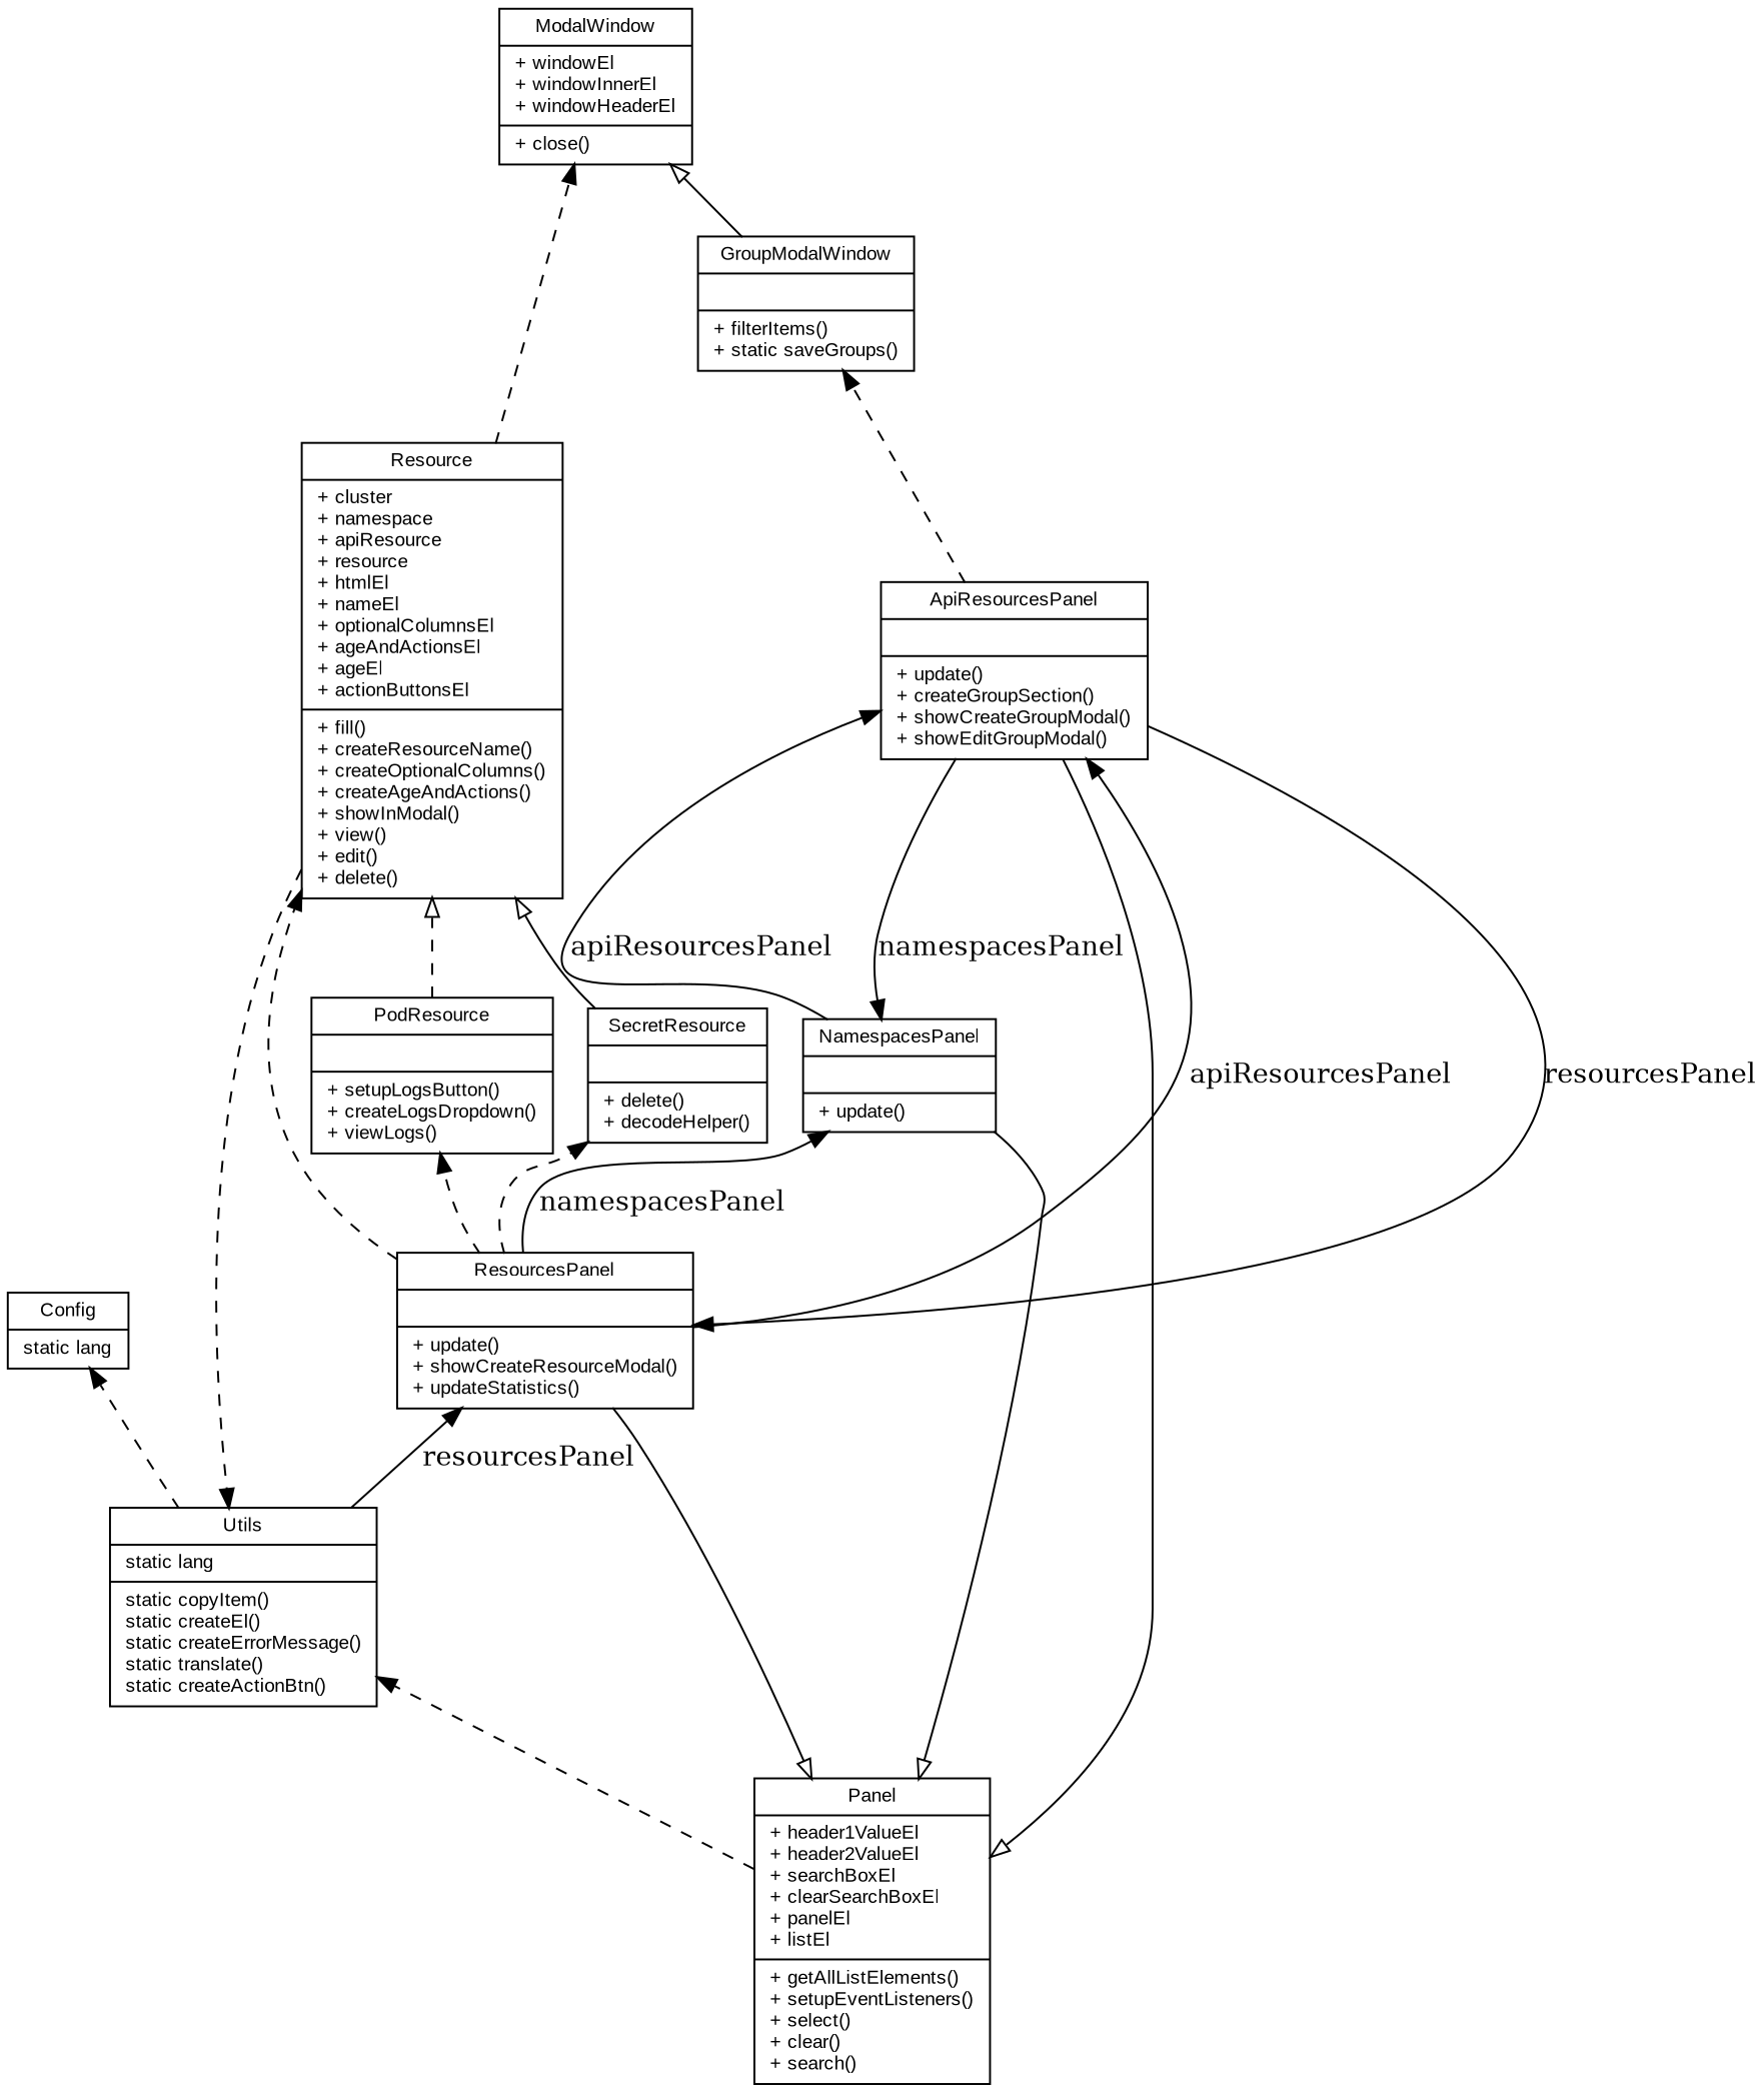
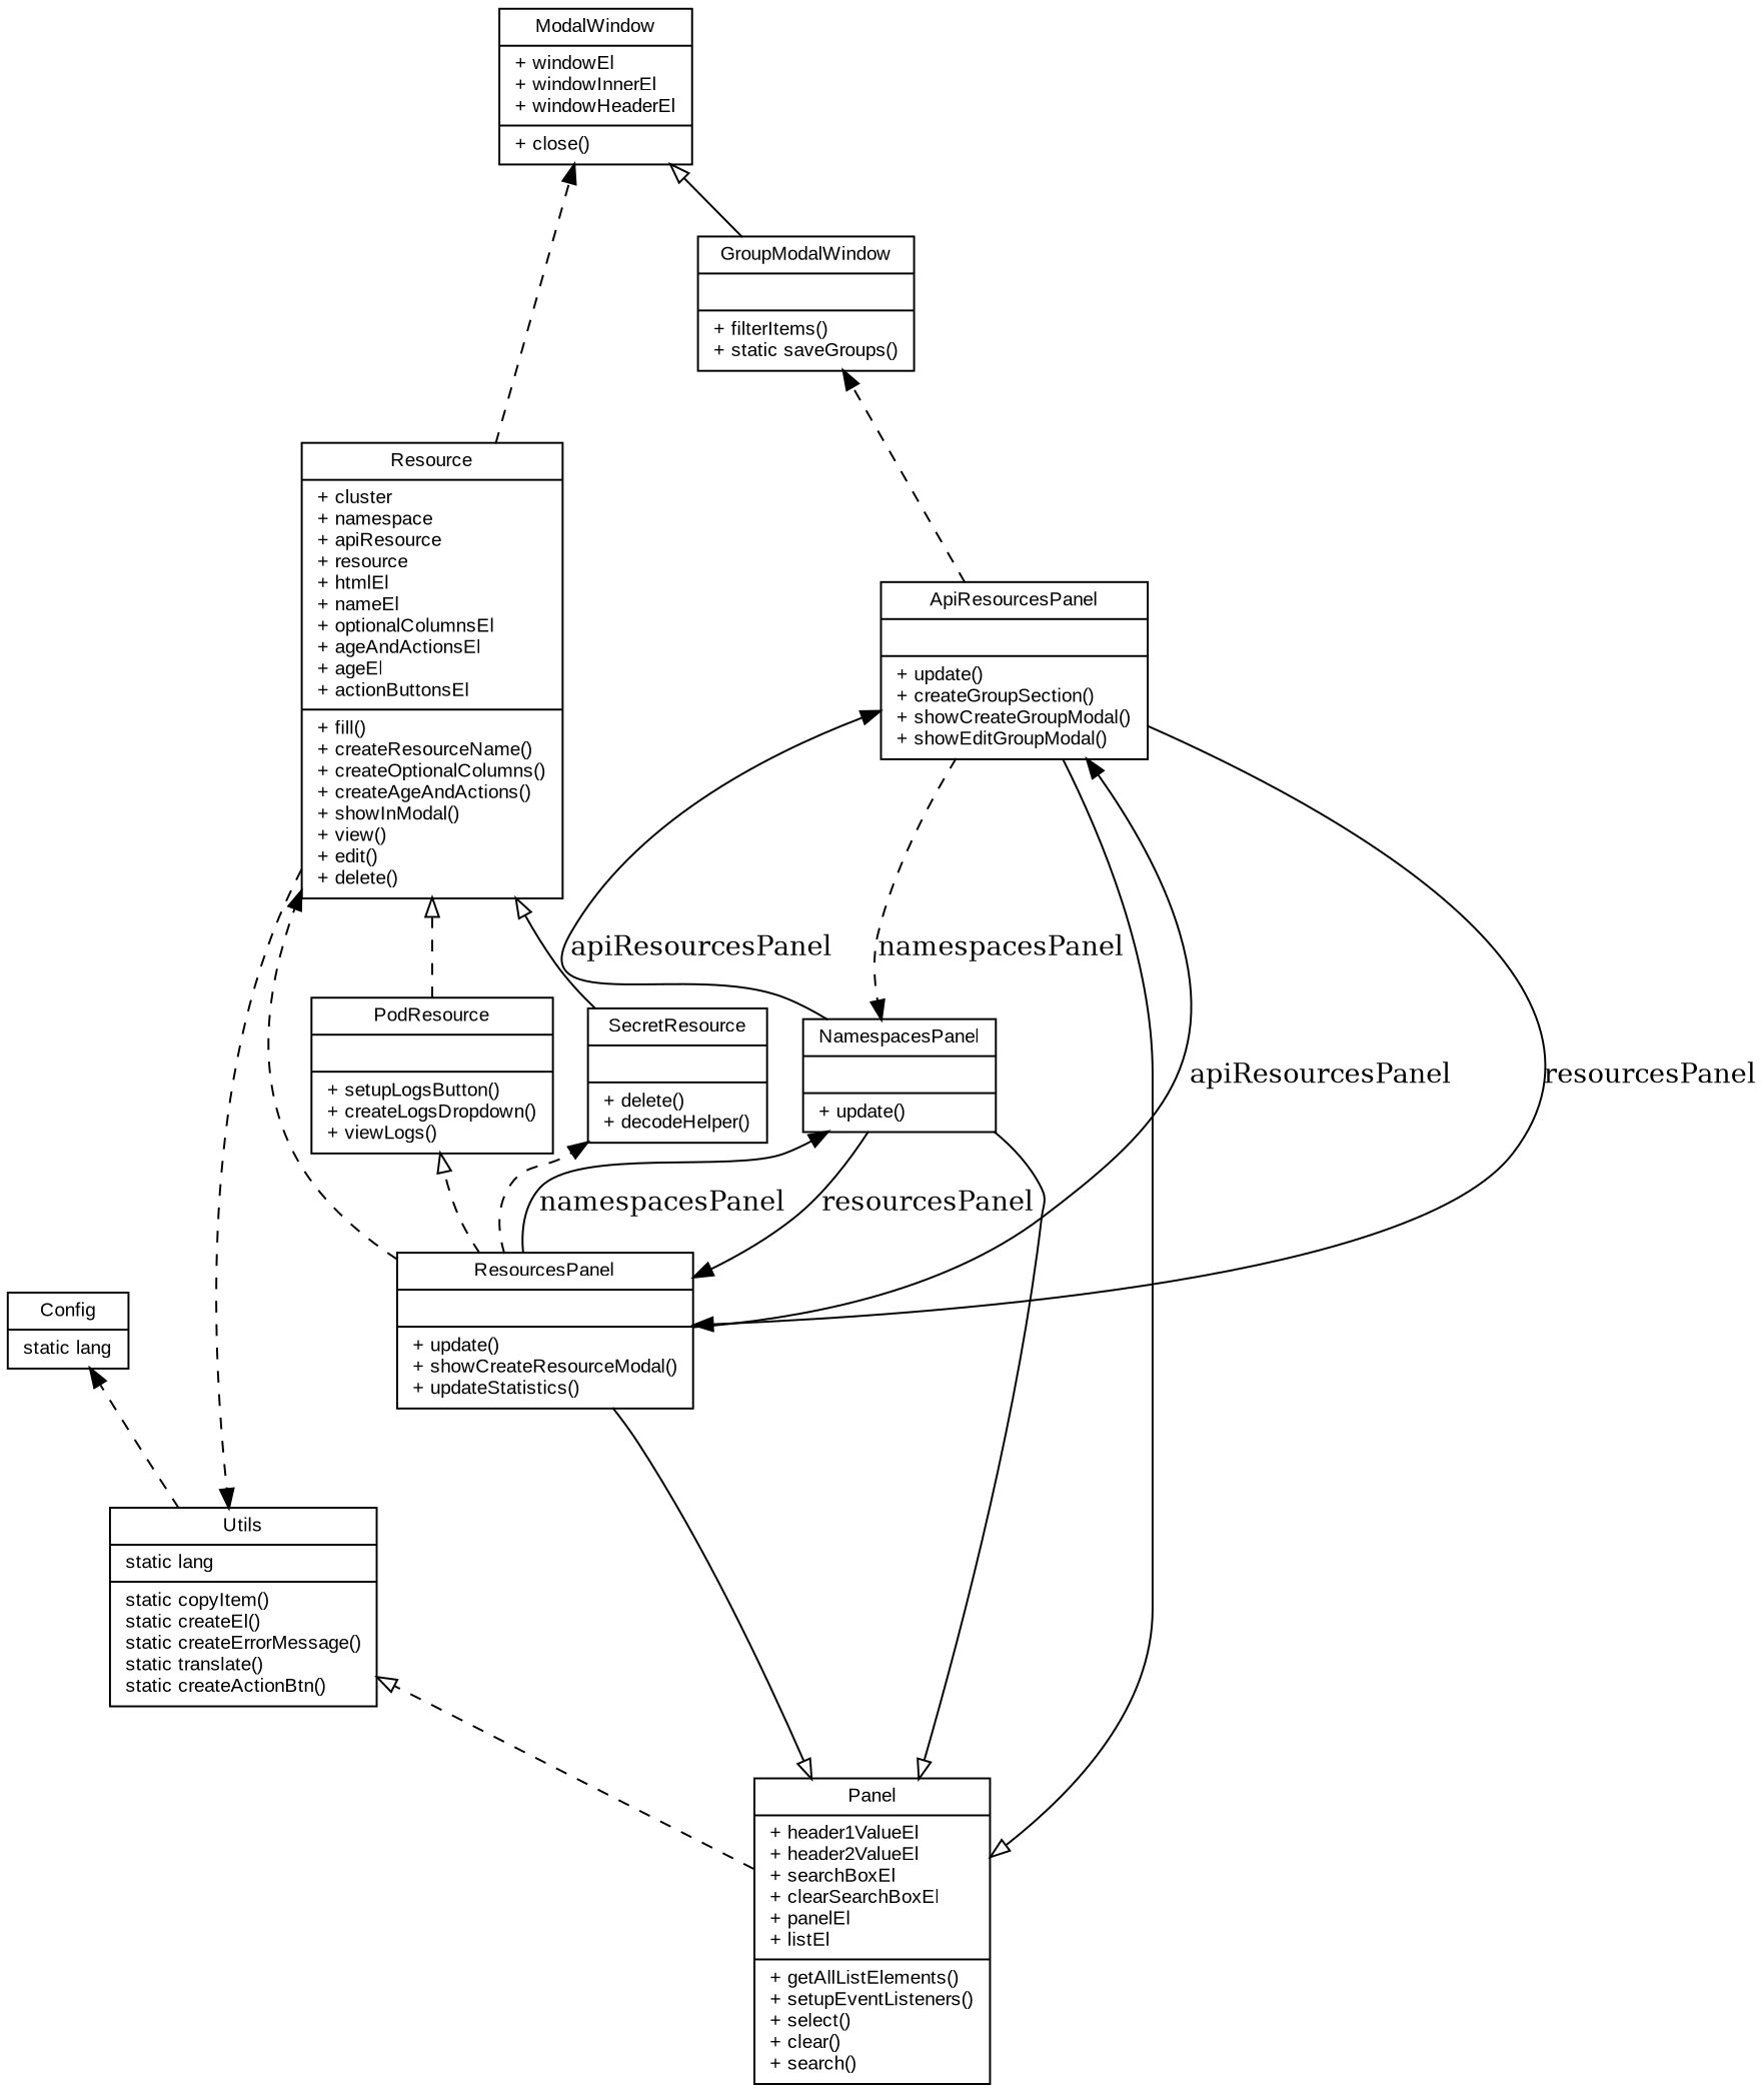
  digraph {
    rankdir=BT
    node [fontname=Arial fontsize=10 shape=record]
    n1 [label="{Panel|+ header1ValueEl\l+ header2ValueEl\l+ searchBoxEl\l+ clearSearchBoxEl\l+ panelEl\l+ listEl\l|+ getAllListElements()\l+ setupEventListeners()\l+ select()\l+ clear()\l+ search()\l}"]
    n2 [label="{Utils|static lang\l|static copyItem()\lstatic createEl()\lstatic createErrorMessage()\lstatic translate()\lstatic createActionBtn()\l}"]
    n3 [label="{Config|static lang\l}"]
    n4 [label="{ModalWindow|+ windowEl\l+ windowInnerEl\l+ windowHeaderEl\l|+ close()\l}"]
    n5 [label="{Resource|+ cluster\l+ namespace\l+ apiResource\l+ resource\l+ htmlEl\l+ nameEl\l+ optionalColumnsEl\l+ ageAndActionsEl\l+ ageEl\l+ actionButtonsEl\l|+ fill()\l+ createResourceName()\l+ createOptionalColumns()\l+ createAgeAndActions()\l+ showInModal()\l+ view()\l+ edit()\l+ delete()\l}"]
    n6 [label="{NamespacesPanel||+ update()\l}"]
    n7 [label="{ApiResourcesPanel||+ update()\l+ createGroupSection()\l+ showCreateGroupModal()\l+ showEditGroupModal()\l}"]
    n8 [label="{ResourcesPanel||+ update()\l+ showCreateResourceModal()\l+ updateStatistics()\l}"]
    n9 [label="{GroupModalWindow||+ filterItems()\l+ static saveGroups()\l}"]
    n10 [label="{PodResource||+ setupLogsButton()\l+ createLogsDropdown()\l+ viewLogs()\l}"]
    n11 [label="{SecretResource||+ delete()\l+ decodeHelper()\l}"]
-   n1 -> n2 [style=dashed]
+   n1 -> n2 [style=dashed arrowhead=empty]
    n2 -> n3 [style=dashed]
    n5 -> n2 [style=dashed]
    n5 -> n4 [style=dashed]
    n6 -> n1 [arrowhead=empty]
    n6 -> n7 [label=apiResourcesPanel]
-   n2 -> n8 [label=resourcesPanel]
+   n6 -> n8 [label=resourcesPanel]
    n7 -> n1 [arrowhead=empty]
-   n7 -> n6 [label=namespacesPanel]
+   n7 -> n6 [label=namespacesPanel style=dashed]
    n7 -> n8 [label=resourcesPanel]
    n7 -> n9 [style=dashed]
    n8 -> n1 [arrowhead=empty]
    n8 -> n5 [style=dashed]
    n8 -> n6 [label=namespacesPanel]
    n8 -> n7 [label=apiResourcesPanel]
-   n8 -> n10 [style=dashed]
+   n8 -> n10 [style=dashed arrowhead=empty]
    n8 -> n11 [style=dashed]
    n9 -> n4 [arrowhead=empty]
    n10 -> n5 [arrowhead=empty style=dashed]
    n11 -> n5 [arrowhead=empty]
  }
